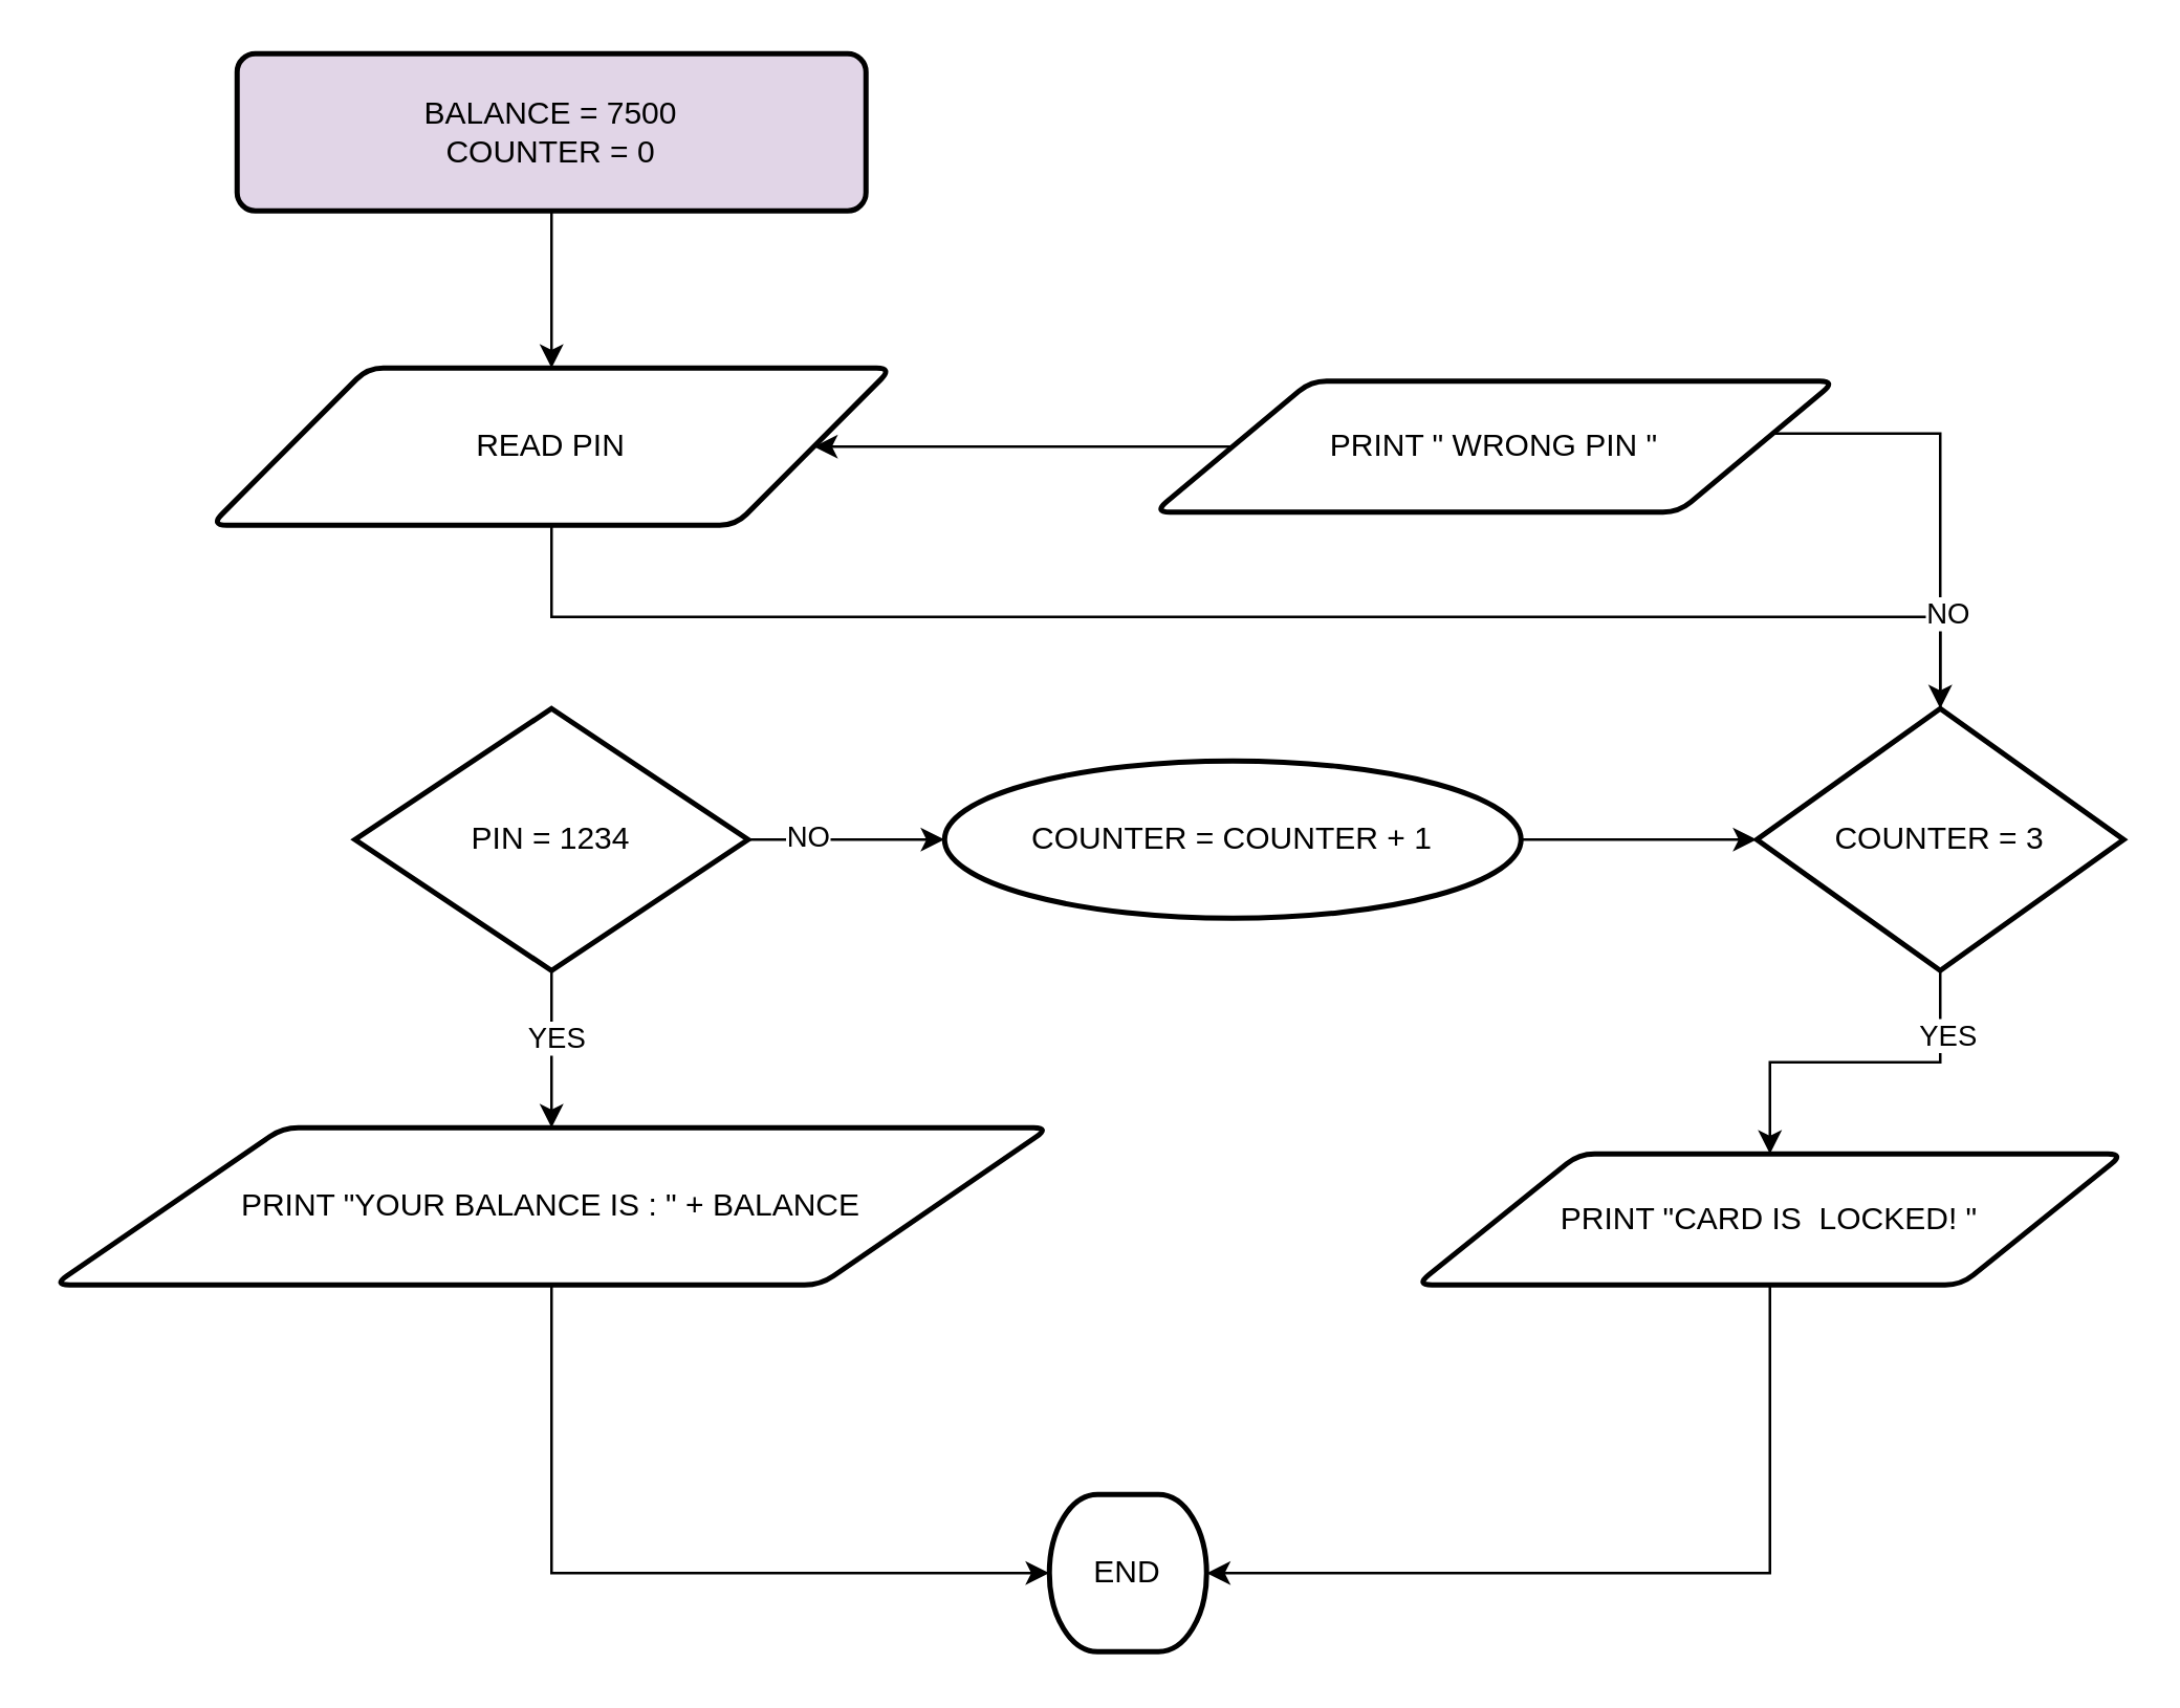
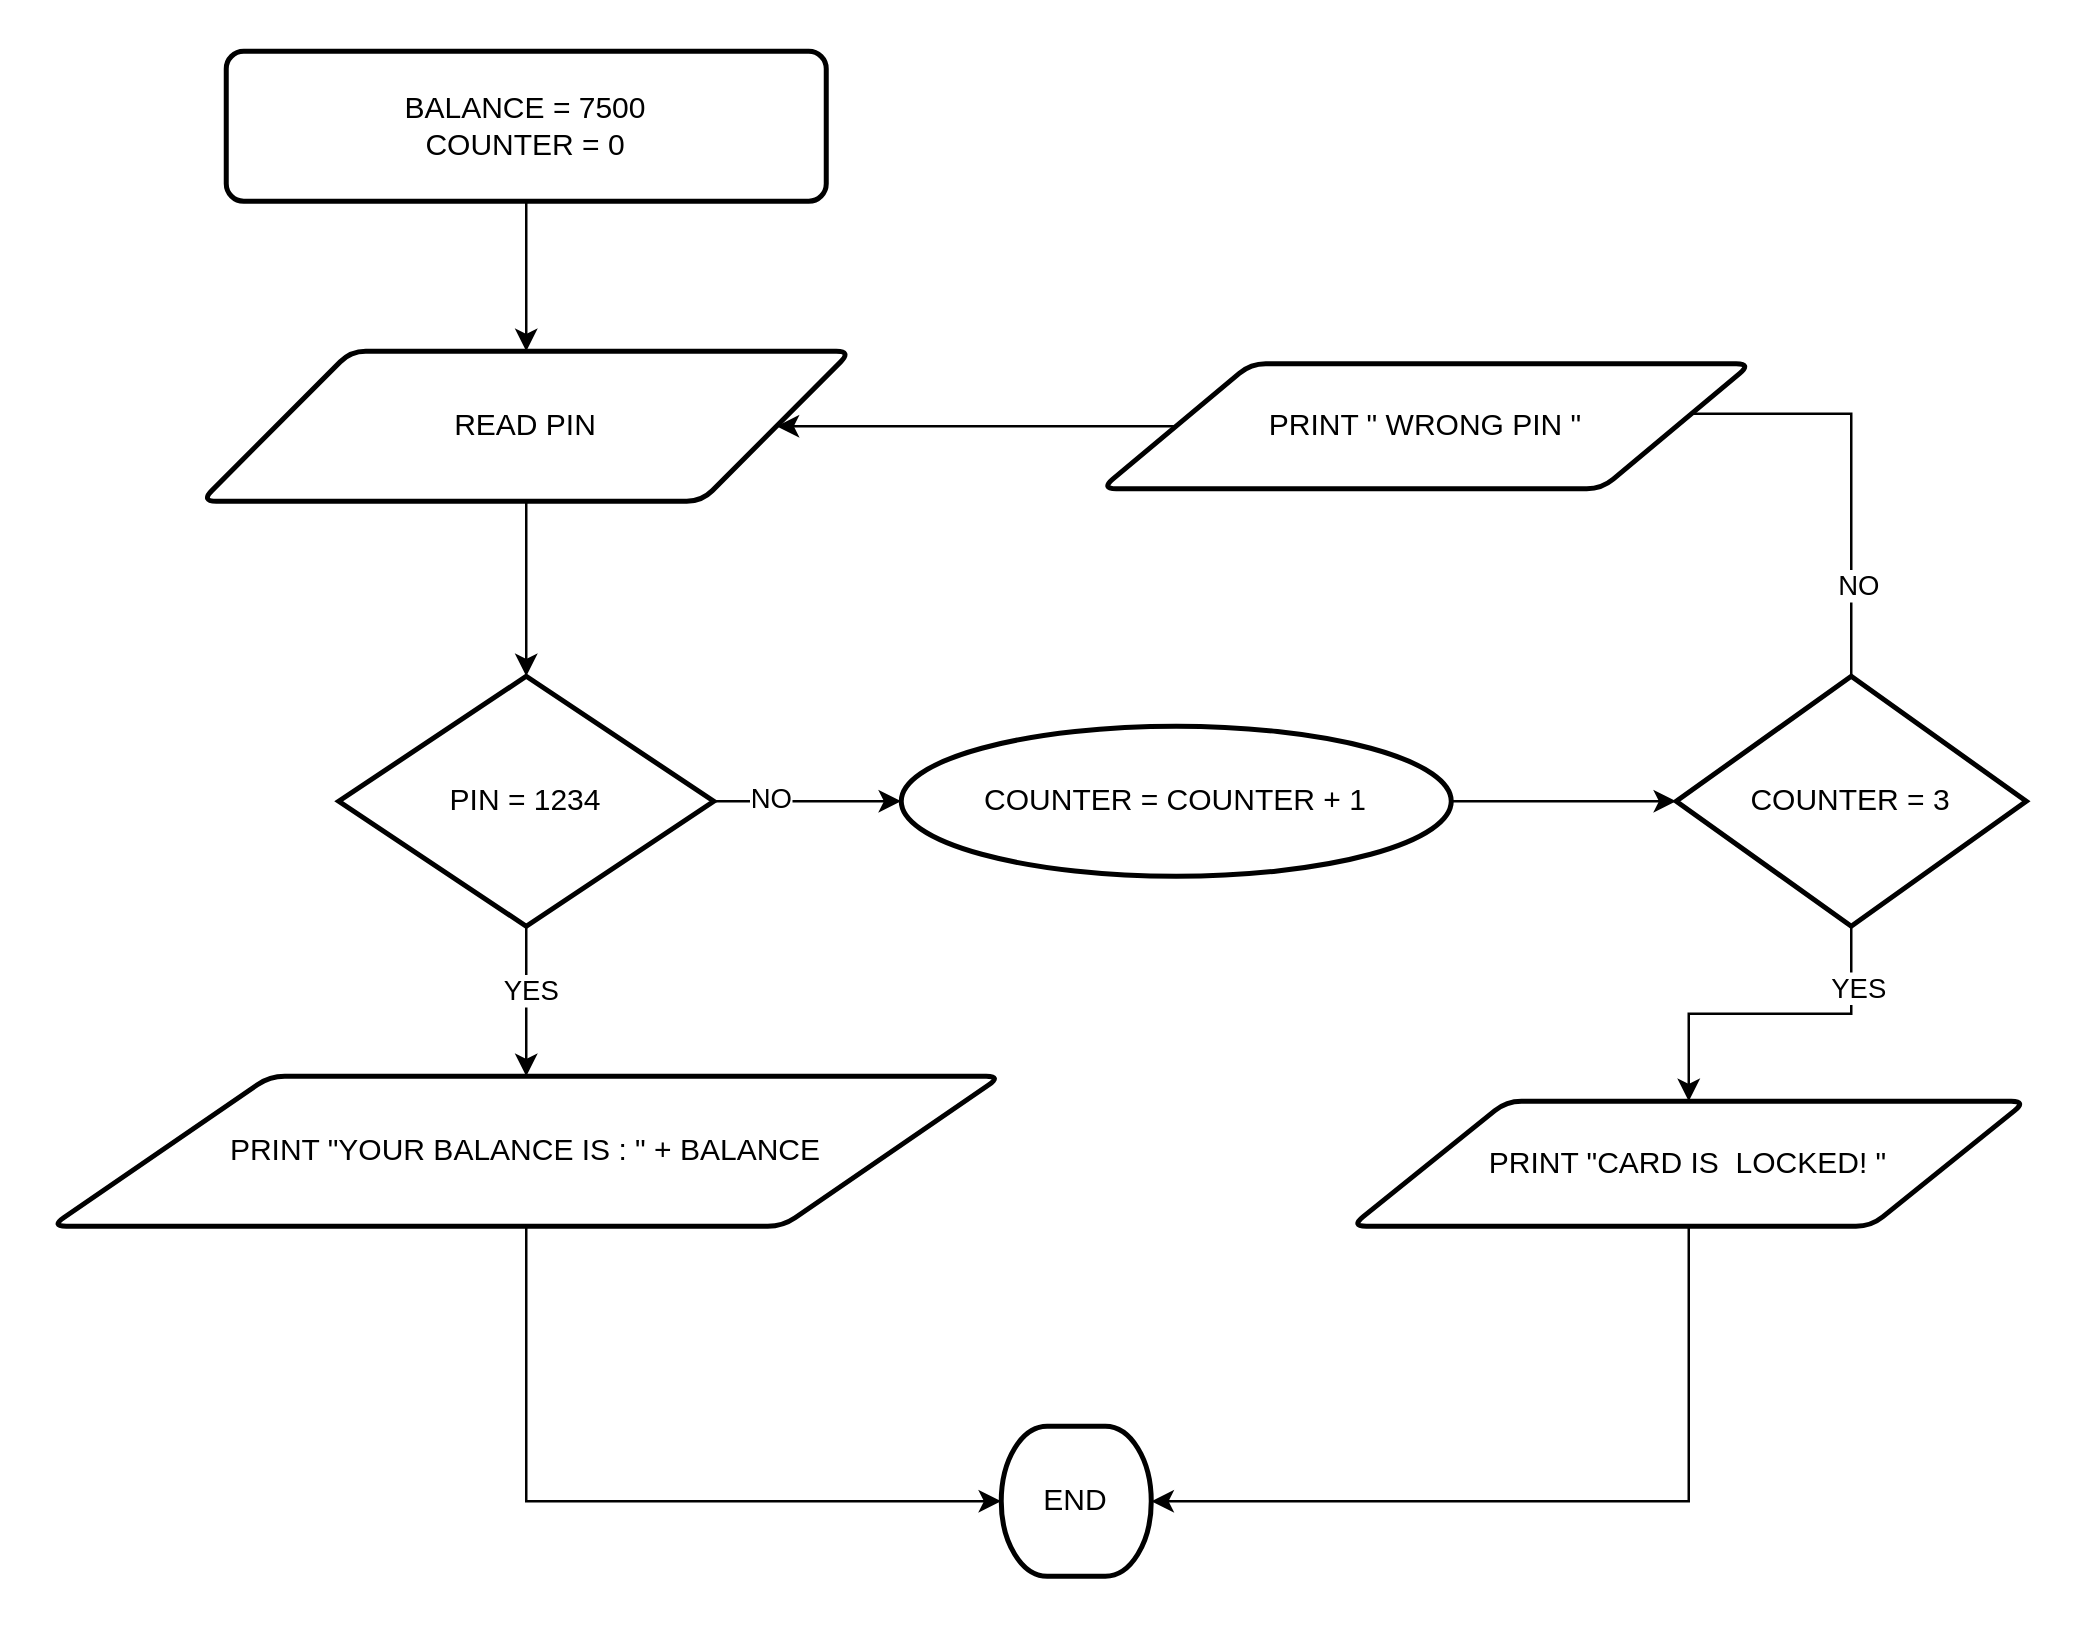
  <mxCell id="0" />
  <mxCell id="1" parent="0" />
  <mxCell id="2" value="READ PIN" style="shape=parallelogram;html=1;strokeWidth=2;perimeter=parallelogramPerimeter;whiteSpace=wrap;rounded=1;arcSize=12;size=0.23;" vertex="1" parent="1"><mxGeometry x="80" y="140" width="260" height="60" as="geometry" /></mxCell>
  <mxCell id="3" style="edgeStyle=orthogonalEdgeStyle;rounded=0;orthogonalLoop=1;jettySize=auto;html=1;exitX=0.5;exitY=1;exitDx=0;exitDy=0;exitPerimeter=0;" edge="1" parent="1" source="7" target="8"><mxGeometry relative="1" as="geometry" /></mxCell>
  <mxCell id="4" value="YES" style="edgeLabel;html=1;align=center;verticalAlign=middle;resizable=0;points=[];" vertex="1" connectable="0" parent="3"><mxGeometry x="-0.182" y="1" relative="1" as="geometry"><mxPoint as="offset" /></mxGeometry></mxCell>
  <mxCell id="5" style="edgeStyle=orthogonalEdgeStyle;rounded=0;orthogonalLoop=1;jettySize=auto;html=1;exitX=1;exitY=0.5;exitDx=0;exitDy=0;exitPerimeter=0;entryX=0;entryY=0.5;entryDx=0;entryDy=0;" edge="1" parent="1" source="7" target="12"><mxGeometry relative="1" as="geometry" /></mxCell>
  <mxCell id="6" value="NO" style="edgeLabel;html=1;align=center;verticalAlign=middle;resizable=0;points=[];" vertex="1" connectable="0" parent="5"><mxGeometry x="-0.417" y="2" relative="1" as="geometry"><mxPoint as="offset" /></mxGeometry></mxCell>
  <mxCell id="7" value="PIN = 1234" style="strokeWidth=2;html=1;shape=mxgraph.flowchart.decision;whiteSpace=wrap;" vertex="1" parent="1"><mxGeometry x="135" y="270" width="150" height="100" as="geometry" /></mxCell>
  <mxCell id="8" value="PRINT &quot;YOUR BALANCE IS : &quot; + BALANCE" style="shape=parallelogram;html=1;strokeWidth=2;perimeter=parallelogramPerimeter;whiteSpace=wrap;rounded=1;arcSize=12;size=0.23;" vertex="1" parent="1"><mxGeometry x="20" y="430" width="380" height="60" as="geometry" /></mxCell>
  <mxCell id="9" style="edgeStyle=orthogonalEdgeStyle;rounded=0;orthogonalLoop=1;jettySize=auto;html=1;exitX=0.5;exitY=1;exitDx=0;exitDy=0;" edge="1" parent="1" source="10" target="2"><mxGeometry relative="1" as="geometry" /></mxCell>
- <mxCell id="10" value="BALANCE = 7500&lt;div&gt;COUNTER = 0&lt;/div&gt;" style="rounded=1;whiteSpace=wrap;html=1;absoluteArcSize=1;arcSize=14;strokeWidth=2;fillColor=#e1d5e7;" vertex="1" parent="1"><mxGeometry x="90" y="20" width="240" height="60" as="geometry" /></mxCell>
- <mxCell id="11" style="edgeStyle=orthogonalEdgeStyle;rounded=0;orthogonalLoop=1;jettySize=auto;html=1;exitX=0.5;exitY=1;exitDx=0;exitDy=0;" edge="1" parent="1" source="2" target="17"><mxGeometry relative="1" as="geometry" /></mxCell>
+ <mxCell id="10" value="BALANCE = 7500&lt;div&gt;COUNTER = 0&lt;/div&gt;" style="rounded=1;whiteSpace=wrap;html=1;absoluteArcSize=1;arcSize=14;strokeWidth=2;" vertex="1" parent="1"><mxGeometry x="90" y="20" width="240" height="60" as="geometry" /></mxCell>
+ <mxCell id="11" style="edgeStyle=orthogonalEdgeStyle;rounded=0;orthogonalLoop=1;jettySize=auto;html=1;exitX=0.5;exitY=1;exitDx=0;exitDy=0;entryX=0.5;entryY=0;entryDx=0;entryDy=0;entryPerimeter=0;" edge="1" parent="1" source="2" target="7"><mxGeometry relative="1" as="geometry" /></mxCell>
  <mxCell id="12" value="COUNTER = COUNTER + 1" style="ellipse;whiteSpace=wrap;html=1;absoluteArcSize=1;arcSize=14;strokeWidth=2;" vertex="1" parent="1"><mxGeometry x="360" y="290" width="220" height="60" as="geometry" /></mxCell>
  <mxCell id="13" style="edgeStyle=orthogonalEdgeStyle;rounded=0;orthogonalLoop=1;jettySize=auto;html=1;exitX=0.5;exitY=0;exitDx=0;exitDy=0;exitPerimeter=0;entryX=1;entryY=0.5;entryDx=0;entryDy=0;" edge="1" parent="1" source="17" target="20"><mxGeometry relative="1" as="geometry"><Array as="points"><mxPoint x="740" y="165" /></Array></mxGeometry></mxCell>
  <mxCell id="14" value="NO" style="edgeLabel;html=1;align=center;verticalAlign=middle;resizable=0;points=[];" vertex="1" connectable="0" parent="13"><mxGeometry x="-0.586" y="-2" relative="1" as="geometry"><mxPoint as="offset" /></mxGeometry></mxCell>
  <mxCell id="15" style="edgeStyle=orthogonalEdgeStyle;rounded=0;orthogonalLoop=1;jettySize=auto;html=1;exitX=0.5;exitY=1;exitDx=0;exitDy=0;exitPerimeter=0;entryX=0.5;entryY=0;entryDx=0;entryDy=0;" edge="1" parent="1" source="17" target="21"><mxGeometry relative="1" as="geometry" /></mxCell>
  <mxCell id="16" value="YES" style="edgeLabel;html=1;align=center;verticalAlign=middle;resizable=0;points=[];" vertex="1" connectable="0" parent="15"><mxGeometry x="-0.65" y="2" relative="1" as="geometry"><mxPoint as="offset" /></mxGeometry></mxCell>
  <mxCell id="17" value="COUNTER = 3" style="strokeWidth=2;html=1;shape=mxgraph.flowchart.decision;whiteSpace=wrap;" vertex="1" parent="1"><mxGeometry x="670" y="270" width="140" height="100" as="geometry" /></mxCell>
  <mxCell id="18" style="edgeStyle=orthogonalEdgeStyle;rounded=0;orthogonalLoop=1;jettySize=auto;html=1;exitX=1;exitY=0.5;exitDx=0;exitDy=0;entryX=0;entryY=0.5;entryDx=0;entryDy=0;entryPerimeter=0;" edge="1" parent="1" source="12" target="17"><mxGeometry relative="1" as="geometry" /></mxCell>
  <mxCell id="19" style="edgeStyle=orthogonalEdgeStyle;rounded=0;orthogonalLoop=1;jettySize=auto;html=1;exitX=0;exitY=0.5;exitDx=0;exitDy=0;" edge="1" parent="1" source="20" target="2"><mxGeometry relative="1" as="geometry" /></mxCell>
  <mxCell id="20" value="PRINT &quot; WRONG PIN &quot;" style="shape=parallelogram;html=1;strokeWidth=2;perimeter=parallelogramPerimeter;whiteSpace=wrap;rounded=1;arcSize=12;size=0.23;" vertex="1" parent="1"><mxGeometry x="440" y="145" width="260" height="50" as="geometry" /></mxCell>
  <mxCell id="21" value="PRINT &quot;CARD IS&amp;nbsp; LOCKED! &quot;" style="shape=parallelogram;html=1;strokeWidth=2;perimeter=parallelogramPerimeter;whiteSpace=wrap;rounded=1;arcSize=12;size=0.23;" vertex="1" parent="1"><mxGeometry x="540" y="440" width="270" height="50" as="geometry" /></mxCell>
  <mxCell id="22" value="END" style="strokeWidth=2;html=1;shape=mxgraph.flowchart.terminator;whiteSpace=wrap;" vertex="1" parent="1"><mxGeometry x="400" y="570" width="60" height="60" as="geometry" /></mxCell>
  <mxCell id="23" style="edgeStyle=orthogonalEdgeStyle;rounded=0;orthogonalLoop=1;jettySize=auto;html=1;exitX=0.5;exitY=1;exitDx=0;exitDy=0;entryX=0;entryY=0.5;entryDx=0;entryDy=0;entryPerimeter=0;" edge="1" parent="1" source="8" target="22"><mxGeometry relative="1" as="geometry" /></mxCell>
  <mxCell id="24" style="edgeStyle=orthogonalEdgeStyle;rounded=0;orthogonalLoop=1;jettySize=auto;html=1;exitX=0.5;exitY=1;exitDx=0;exitDy=0;entryX=1;entryY=0.5;entryDx=0;entryDy=0;entryPerimeter=0;" edge="1" parent="1" source="21" target="22"><mxGeometry relative="1" as="geometry" /></mxCell>
